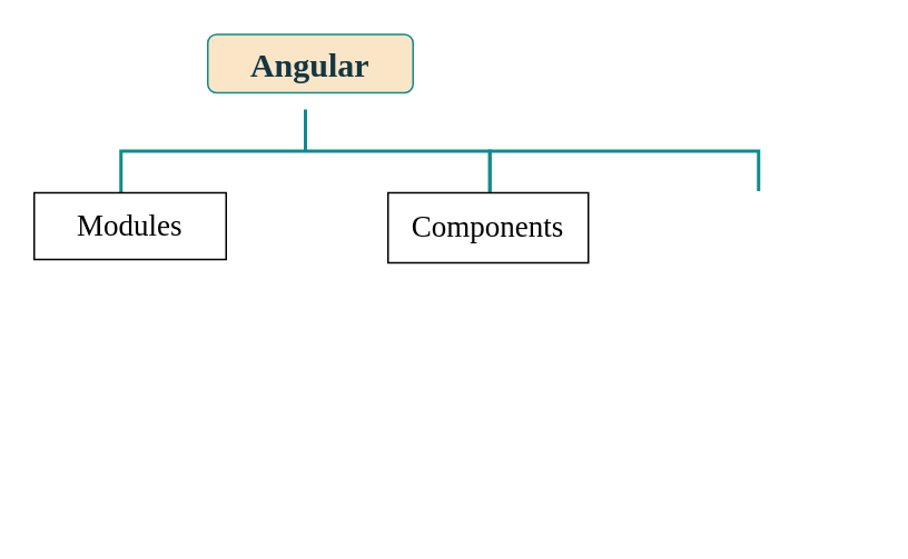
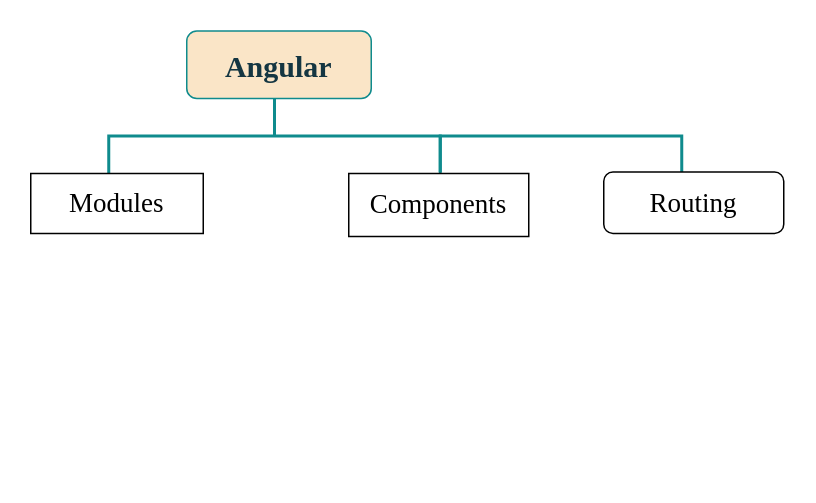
  <mxCell id="0" />
  <mxCell id="1" parent="0" />
- <mxCell id="2" value="An&lt;font style=&quot;font-size: 20px;&quot;&gt;gular&lt;/font&gt;" style="rounded=1;whiteSpace=wrap;html=1;fontFamily=Times New Roman;fontSize=20;fontColor=#143642;labelBackgroundColor=none;fillColor=#FAE5C7;strokeColor=#0F8B8D;fontStyle=1" vertex="1" parent="1"><mxGeometry x="124" y="20" width="123" height="35" as="geometry" /></mxCell>
+ <mxCell id="2" value="An&lt;font style=&quot;font-size: 20px;&quot;&gt;gular&lt;/font&gt;" style="rounded=1;whiteSpace=wrap;html=1;fontFamily=Times New Roman;fontSize=20;fontColor=#143642;labelBackgroundColor=none;fillColor=#FAE5C7;strokeColor=#0F8B8D;fontStyle=1" vertex="1" parent="1"><mxGeometry x="124" y="20" width="123" height="45" as="geometry" /></mxCell>
  <mxCell id="3" value="" style="strokeWidth=2;html=1;shape=mxgraph.flowchart.annotation_2;align=left;labelPosition=right;pointerEvents=1;strokeColor=#0F8B8D;fontColor=#143642;fillColor=#FAE5C7;direction=south;labelBackgroundColor=none;" vertex="1" parent="1"><mxGeometry x="72" y="65" width="221" height="50" as="geometry" /></mxCell>
  <mxCell id="4" value="" style="strokeWidth=2;html=1;shape=mxgraph.flowchart.annotation_1;align=left;pointerEvents=1;strokeColor=#0F8B8D;fontColor=#143642;fillColor=#FAE5C7;direction=south;labelBackgroundColor=none;" vertex="1" parent="1"><mxGeometry x="293" y="90" width="161" height="24" as="geometry" /></mxCell>
  <mxCell id="5" value="Modules" style="whiteSpace=wrap;html=1;fontFamily=Times New Roman;fontSize=18;fontStyle=0;labelBackgroundColor=none;rounded=0;" vertex="1" parent="1"><mxGeometry x="20" y="115" width="115" height="40" as="geometry" /></mxCell>
  <mxCell id="6" style="edgeStyle=orthogonalEdgeStyle;rounded=0;orthogonalLoop=1;jettySize=auto;html=1;exitX=0.5;exitY=1;exitDx=0;exitDy=0;strokeColor=#A8201A;fontFamily=Times New Roman;fontSize=18;fontColor=default;fillColor=#FAE5C7;labelBackgroundColor=none;" edge="1" parent="1" source="5" target="5"><mxGeometry relative="1" as="geometry" /></mxCell>
  <mxCell id="7" style="edgeStyle=orthogonalEdgeStyle;rounded=0;orthogonalLoop=1;jettySize=auto;html=1;exitX=0.5;exitY=1;exitDx=0;exitDy=0;strokeColor=#A8201A;fontFamily=Times New Roman;fontSize=18;fontColor=default;fillColor=#FAE5C7;labelBackgroundColor=none;" edge="1" parent="1"><mxGeometry relative="1" as="geometry"><mxPoint x="362.5" y="235" as="sourcePoint" /><mxPoint x="362.5" y="235" as="targetPoint" /></mxGeometry></mxCell>
  <mxCell id="8" style="edgeStyle=orthogonalEdgeStyle;rounded=0;orthogonalLoop=1;jettySize=auto;html=1;exitX=0.5;exitY=1;exitDx=0;exitDy=0;strokeColor=#A8201A;fontFamily=Times New Roman;fontSize=18;fontColor=default;fillColor=#FAE5C7;labelBackgroundColor=none;" edge="1" parent="1"><mxGeometry relative="1" as="geometry"><mxPoint x="347.5" y="313" as="sourcePoint" /><mxPoint x="347.5" y="313" as="targetPoint" /></mxGeometry></mxCell>
  <mxCell id="9" value="Components" style="whiteSpace=wrap;html=1;fontFamily=Times New Roman;fontSize=18;labelBackgroundColor=none;rounded=0;" vertex="1" parent="1"><mxGeometry x="232" y="115" width="120" height="42" as="geometry" /></mxCell>
+ <mxCell id="10" value="Routing" style="rounded=1;whiteSpace=wrap;html=1;fontFamily=Times New Roman;fontSize=18;labelBackgroundColor=none;" vertex="1" parent="1"><mxGeometry x="402" y="114" width="120" height="41" as="geometry" /></mxCell>
